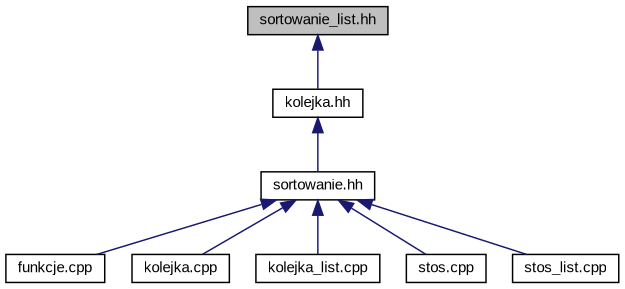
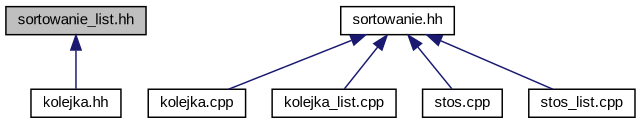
  digraph {
    fontname="Liberation Sans"
    node [color=black fillcolor=white fontname="Liberation Sans" fontsize=10 shape=record style=filled]
    edge [color=midnightblue dir=back fontname="Liberation Sans" fontsize=10 labelfontname=Helvetica labelfontsize=10 style=solid]
    n1 [fillcolor=grey75 fontcolor=black height=0.2 label="sortowanie_list.hh" width=0.4]
    n2 [height=0.2 label="kolejka.hh" width=0.4]
    n3 [height=0.2 label="sortowanie.hh" width=0.4]
-   n4 [height=0.2 label="funkcje.cpp" width=0.4]
    n5 [height=0.2 label="kolejka.cpp" width=0.4]
    n6 [height=0.2 label="kolejka_list.cpp" width=0.4]
    n7 [height=0.2 label="stos.cpp" width=0.4]
    n8 [height=0.2 label="stos_list.cpp" width=0.4]
    n1 -> n2
-   n2 -> n3
-   n3 -> n4
    n3 -> n5
    n3 -> n6
    n3 -> n7
    n3 -> n8
  }
